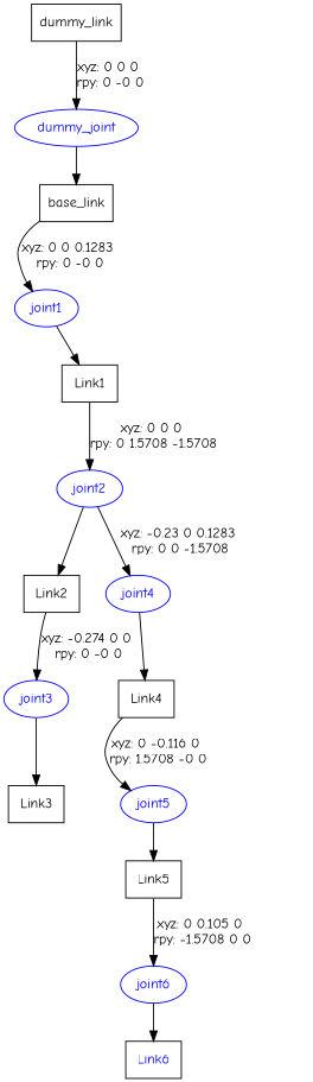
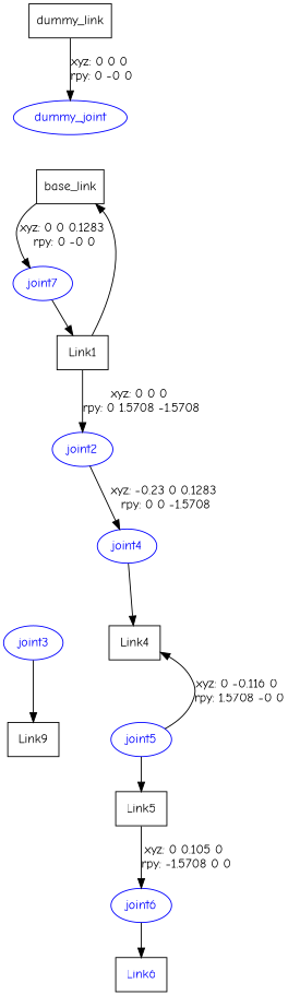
  digraph {
    fontname="Comic Neue"
    node [fontname="Comic Neue" shape=box fontcolor=blue]
    edge [fontname="Comic Neue"]
    n1 [label=dummy_link fontcolor=""]
    dummy_joint [color=blue shape=ellipse]
    n3 [label=base_link fontcolor=""]
-   joint1 [color=blue shape=ellipse]
+   joint1 [color=blue shape=ellipse label=joint7]
    n5 [label=Link1 fontcolor=""]
    joint2 [color=blue shape=ellipse]
-   n7 [label=Link2 fontcolor=""]
    joint4 [color=blue shape=ellipse]
    joint3 [color=blue shape=ellipse]
-   n10 [label=Link3 fontcolor=""]
+   n10 [label=Link9 fontcolor=""]
    n11 [label=Link4 fontcolor=""]
    joint5 [color=blue shape=ellipse]
    n13 [label=Link5 fontcolor=""]
    joint6 [color=blue shape=ellipse]
    n15 [label=Link6]
    n1 -> dummy_joint [label="xyz: 0 0 0 \nrpy: 0 -0 0"]
-   dummy_joint -> n3
+   n5 -> n3
    n3 -> joint1 [label="xyz: 0 0 0.1283 \nrpy: 0 -0 0"]
    joint1 -> n5
    n5 -> joint2 [label="xyz: 0 0 0 \nrpy: 0 1.5708 -1.5708"]
-   joint2 -> n7
    joint2 -> joint4 [label="xyz: -0.23 0 0.1283 \nrpy: 0 0 -1.5708"]
-   n7 -> joint3 [label="xyz: -0.274 0 0 \nrpy: 0 -0 0"]
    joint4 -> n11
    joint3 -> n10
-   n11 -> joint5 [label="xyz: 0 -0.116 0 \nrpy: 1.5708 -0 0"]
+   joint5 -> n11 [label="xyz: 0 -0.116 0 \nrpy: 1.5708 -0 0"]
    joint5 -> n13
    n13 -> joint6 [label="xyz: 0 0.105 0 \nrpy: -1.5708 0 0"]
    joint6 -> n15
  }
